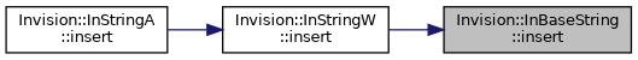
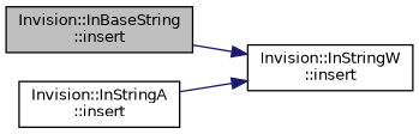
  digraph {
    rankdir=RL
    node [color=black fillcolor=white fontname=Helvetica fontsize=10 shape=record style=filled]
    edge [color=midnightblue dir=back fontname=Helvetica fontsize=10 labelfontname=Helvetica labelfontsize=10 style=solid]
    n1 [fillcolor=grey75 fontcolor=black height=0.2 label="Invision::InBaseString\l::insert" width=0.4]
    n2 [height=0.2 label="Invision::InStringW\l::insert" width=0.4]
    n3 [height=0.2 label="Invision::InStringA\l::insert" width=0.4]
-   n1 -> n2
+   n2 -> n1
    n2 -> n3
  }
